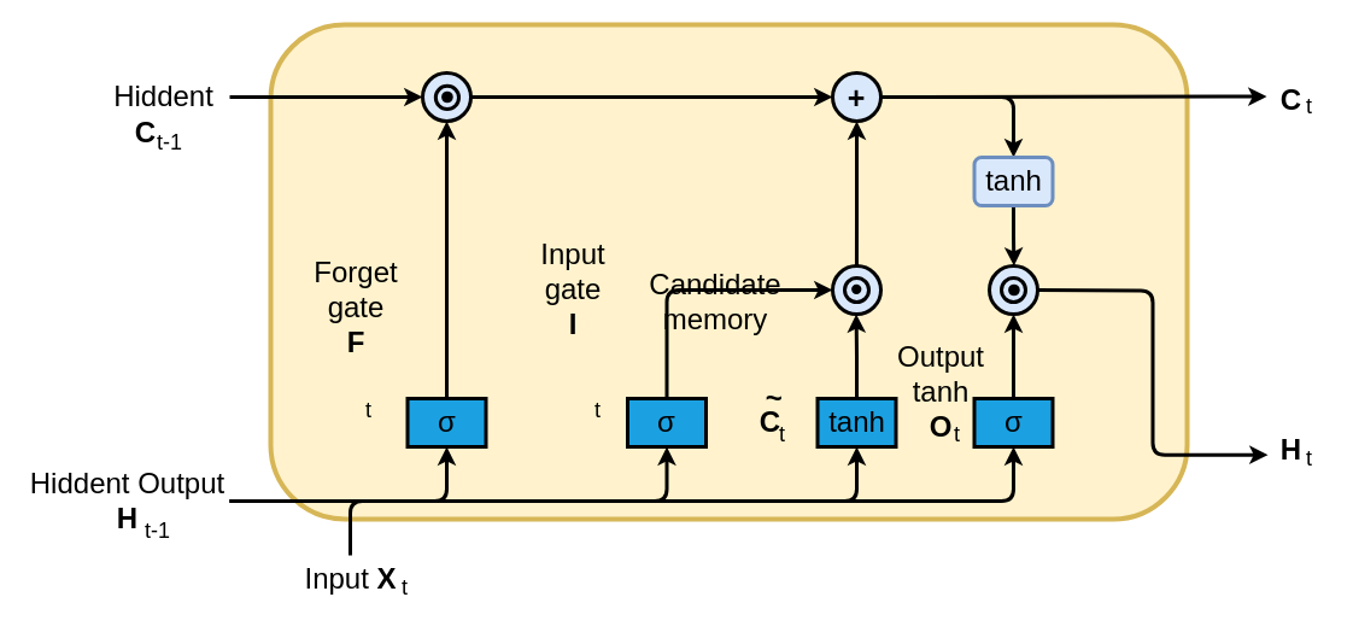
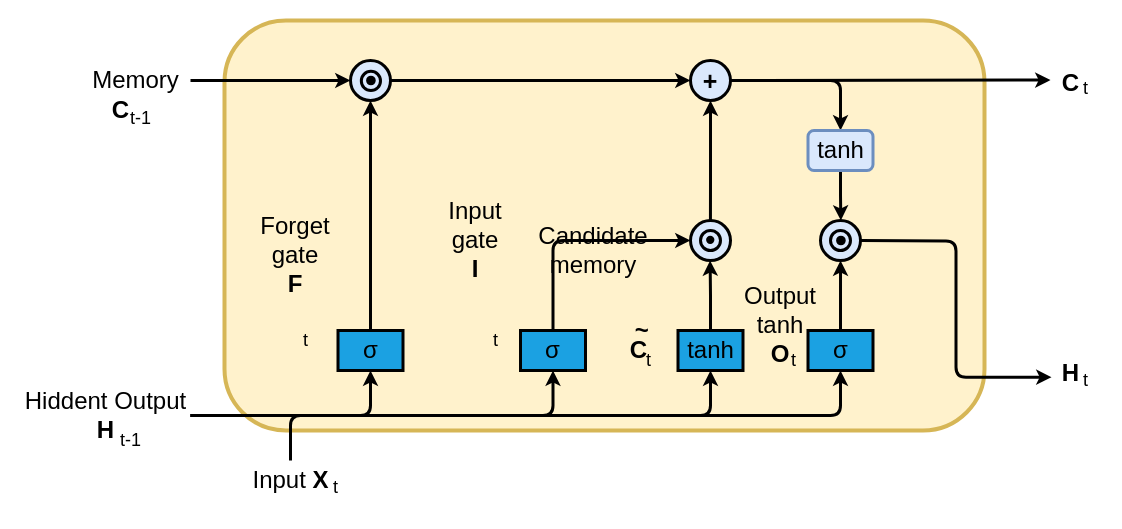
  <mxCell id="0" />
  <mxCell id="1" parent="0" />
  <mxCell id="2" value="" style="rounded=1;whiteSpace=wrap;html=1;movable=1;resizable=1;rotatable=1;deletable=1;editable=1;locked=0;connectable=1;fillColor=#fff2cc;strokeColor=#d6b656;strokeWidth=4;" parent="1" vertex="1"><mxGeometry x="224" y="20" width="760" height="410" as="geometry" /></mxCell>
  <mxCell id="3" value="" style="ellipse;whiteSpace=wrap;html=1;aspect=fixed;strokeWidth=5;" parent="1" vertex="1"><mxGeometry width="10" as="geometry" x="190" y="410" /></mxCell>
  <mxCell id="4" value="" style="group" parent="1" vertex="1" connectable="0"><mxGeometry x="820" y="220" width="40" height="40" as="geometry" /></mxCell>
  <mxCell id="5" value="" style="ellipse;whiteSpace=wrap;html=1;aspect=fixed;fillColor=#dae8fc;strokeColor=#000000;container=0;strokeWidth=3;movable=0;resizable=0;rotatable=0;deletable=0;editable=0;locked=1;connectable=0;" parent="4" vertex="1"><mxGeometry width="40" height="40" as="geometry" /></mxCell>
  <mxCell id="6" value="" style="ellipse;whiteSpace=wrap;html=1;aspect=fixed;strokeWidth=3;fillColor=none;container=0;" parent="4" vertex="1"><mxGeometry x="10" y="10" width="20" height="20" as="geometry" /></mxCell>
  <mxCell id="7" value="" style="ellipse;whiteSpace=wrap;html=1;aspect=fixed;fillColor=#000000;strokeWidth=3;container=0;" parent="4" vertex="1"><mxGeometry x="17.083" y="16.663" width="6.667" height="6.667" as="geometry" /></mxCell>
  <mxCell id="8" style="edgeStyle=orthogonalEdgeStyle;rounded=0;orthogonalLoop=1;jettySize=auto;html=1;exitX=0.5;exitY=1;exitDx=0;exitDy=0;startArrow=classic;startFill=1;endArrow=none;endFill=0;strokeWidth=3;" parent="1" source="11" edge="1"><mxGeometry relative="1" as="geometry"><mxPoint x="709.882" y="260" as="targetPoint" /></mxGeometry></mxCell>
  <mxCell id="9" style="edgeStyle=orthogonalEdgeStyle;rounded=0;orthogonalLoop=1;jettySize=auto;html=1;exitX=1;exitY=0.5;exitDx=0;exitDy=0;strokeWidth=3;" parent="1" source="11" edge="1"><mxGeometry relative="1" as="geometry"><mxPoint x="1050" y="79.538" as="targetPoint" /></mxGeometry></mxCell>
  <mxCell id="10" style="edgeStyle=orthogonalEdgeStyle;rounded=1;orthogonalLoop=1;jettySize=auto;html=1;entryX=0.5;entryY=0;entryDx=0;entryDy=0;strokeWidth=3;elbow=vertical;curved=0;" parent="1" source="11" target="37" edge="1"><mxGeometry relative="1" as="geometry" /></mxCell>
  <mxCell id="11" value="&lt;font style=&quot;font-size: 25px;&quot;&gt;&lt;b&gt;+&lt;/b&gt;&lt;/font&gt;" style="ellipse;whiteSpace=wrap;html=1;aspect=fixed;fillColor=#dae8fc;strokeColor=#000000;strokeWidth=3;" parent="1" vertex="1"><mxGeometry x="690" y="60" width="40" height="40" as="geometry" /></mxCell>
  <mxCell id="12" value="" style="group" parent="1" vertex="1" connectable="0"><mxGeometry x="350" y="60" width="40" height="40" as="geometry" /></mxCell>
  <mxCell id="13" style="edgeStyle=orthogonalEdgeStyle;rounded=0;orthogonalLoop=1;jettySize=auto;html=1;exitX=0;exitY=1;exitDx=0;exitDy=0;" parent="12" source="14" edge="1"><mxGeometry relative="1" as="geometry"><mxPoint x="20" y="40.0" as="targetPoint" /></mxGeometry></mxCell>
  <mxCell id="14" value="" style="ellipse;whiteSpace=wrap;html=1;aspect=fixed;fillColor=#dae8fc;strokeColor=#000000;container=0;strokeWidth=3;" parent="12" vertex="1"><mxGeometry width="40" height="40" as="geometry" /></mxCell>
  <mxCell id="15" value="" style="ellipse;whiteSpace=wrap;html=1;aspect=fixed;strokeWidth=3;fillColor=none;container=0;" parent="12" vertex="1"><mxGeometry x="10.83" y="10.83" width="19.17" height="19.17" as="geometry" /></mxCell>
  <mxCell id="16" value="" style="ellipse;whiteSpace=wrap;html=1;aspect=fixed;fillColor=#000000;strokeWidth=3;container=0;" parent="12" vertex="1"><mxGeometry x="17.083" y="16.663" width="6.667" height="6.667" as="geometry" /></mxCell>
  <mxCell id="17" style="edgeStyle=orthogonalEdgeStyle;rounded=0;orthogonalLoop=1;jettySize=auto;html=1;exitX=1;exitY=0.5;exitDx=0;exitDy=0;entryX=0;entryY=0.5;entryDx=0;entryDy=0;strokeWidth=3;" parent="1" source="14" target="11" edge="1"><mxGeometry relative="1" as="geometry" /></mxCell>
  <mxCell id="18" style="edgeStyle=orthogonalEdgeStyle;rounded=0;orthogonalLoop=1;jettySize=auto;html=1;entryX=0;entryY=0.5;entryDx=0;entryDy=0;strokeWidth=3;" parent="1" source="19" target="14" edge="1"><mxGeometry relative="1" as="geometry" /></mxCell>
- <mxCell id="19" value="&lt;font style=&quot;font-size: 24px;&quot;&gt;Hiddent&lt;/font&gt;" style="text;html=1;align=center;verticalAlign=middle;resizable=0;points=[];autosize=1;strokeColor=none;fillColor=none;strokeWidth=7;" parent="1" vertex="1"><mxGeometry x="80" y="60" width="110" height="40" as="geometry" /></mxCell>
+ <mxCell id="19" value="&lt;font style=&quot;font-size: 24px;&quot;&gt;Memory&lt;/font&gt;" style="text;html=1;align=center;verticalAlign=middle;resizable=0;points=[];autosize=1;strokeColor=none;fillColor=none;strokeWidth=7;" parent="1" vertex="1"><mxGeometry x="80" y="60" width="110" height="40" as="geometry" /></mxCell>
  <mxCell id="20" value="&lt;font style=&quot;font-size: 24px;&quot;&gt;&lt;b&gt;C&lt;/b&gt;&lt;/font&gt;" style="text;html=1;align=center;verticalAlign=middle;resizable=0;points=[];autosize=1;strokeColor=none;fillColor=none;" parent="1" vertex="1"><mxGeometry x="100" y="90" width="40" height="40" as="geometry" /></mxCell>
  <mxCell id="21" value="&lt;font style=&quot;font-size: 18px;&quot;&gt;t-1&lt;/font&gt;" style="text;html=1;align=center;verticalAlign=middle;resizable=0;points=[];autosize=1;strokeColor=none;fillColor=none;" parent="1" vertex="1"><mxGeometry x="120" y="98" width="40" height="40" as="geometry" /></mxCell>
  <mxCell id="22" value="" style="group" parent="1" vertex="1" connectable="0"><mxGeometry x="690" y="220" width="40" height="40" as="geometry" /></mxCell>
  <mxCell id="23" value="" style="ellipse;whiteSpace=wrap;html=1;aspect=fixed;fillColor=#dae8fc;strokeColor=#000000;container=0;strokeWidth=3;movable=0;resizable=0;rotatable=0;deletable=0;editable=0;locked=1;connectable=0;" parent="22" vertex="1"><mxGeometry width="40" height="40" as="geometry" /></mxCell>
  <mxCell id="24" value="" style="ellipse;whiteSpace=wrap;html=1;aspect=fixed;strokeWidth=3;fillColor=none;container=0;" parent="22" vertex="1"><mxGeometry x="10" y="10" width="20" height="20" as="geometry" /></mxCell>
  <mxCell id="25" value="" style="ellipse;whiteSpace=wrap;html=1;aspect=fixed;fillColor=#000000;strokeWidth=3;container=0;" parent="22" vertex="1"><mxGeometry x="17.083" y="16.663" width="5.333" height="5.333" as="geometry" /></mxCell>
  <mxCell id="26" value="&lt;font style=&quot;font-size: 24px;&quot;&gt;&lt;b&gt;C&lt;/b&gt;&lt;/font&gt;" style="text;html=1;align=center;verticalAlign=middle;resizable=0;points=[];autosize=1;strokeColor=none;fillColor=none;" parent="1" vertex="1"><mxGeometry x="1050" y="63" width="40" height="40" as="geometry" /></mxCell>
  <mxCell id="27" value="&lt;font style=&quot;font-size: 18px;&quot;&gt;t&lt;/font&gt;" style="text;html=1;align=center;verticalAlign=middle;resizable=0;points=[];autosize=1;strokeColor=none;fillColor=none;" parent="1" vertex="1"><mxGeometry x="1070" y="68" width="30" height="40" as="geometry" /></mxCell>
  <mxCell id="28" style="edgeStyle=orthogonalEdgeStyle;rounded=0;orthogonalLoop=1;jettySize=auto;html=1;entryX=0.5;entryY=1;entryDx=0;entryDy=0;strokeWidth=3;" parent="1" source="29" target="14" edge="1"><mxGeometry relative="1" as="geometry" /></mxCell>
  <mxCell id="29" value="σ" style="rounded=0;whiteSpace=wrap;html=1;fillColor=#1ba1e2;fontColor=#000000;strokeColor=#000000;strokeWidth=3;fontSize=24;fontStyle=0" parent="1" vertex="1"><mxGeometry x="337.5" y="330" width="65" height="40" as="geometry" /></mxCell>
  <mxCell id="30" style="edgeStyle=orthogonalEdgeStyle;rounded=1;orthogonalLoop=1;jettySize=auto;html=1;exitX=0.5;exitY=0;exitDx=0;exitDy=0;curved=0;strokeWidth=3;" parent="1" source="31" edge="1"><mxGeometry relative="1" as="geometry"><mxPoint x="690" y="240" as="targetPoint" /><Array as="points"><mxPoint x="552" y="240" /></Array></mxGeometry></mxCell>
  <mxCell id="31" value="σ" style="rounded=0;whiteSpace=wrap;html=1;fillColor=#1ba1e2;fontColor=#000000;strokeColor=#000000;strokeWidth=3;fontSize=24;fontStyle=0" parent="1" vertex="1"><mxGeometry x="520" y="330" width="65" height="40" as="geometry" /></mxCell>
  <mxCell id="32" style="edgeStyle=orthogonalEdgeStyle;rounded=0;orthogonalLoop=1;jettySize=auto;html=1;exitX=0.5;exitY=0;exitDx=0;exitDy=0;strokeWidth=3;" parent="1" source="33" edge="1"><mxGeometry relative="1" as="geometry"><mxPoint x="709.609" y="260" as="targetPoint" /></mxGeometry></mxCell>
  <mxCell id="33" value="tanh" style="rounded=0;whiteSpace=wrap;html=1;fillColor=#1ba1e2;fontColor=#000000;strokeColor=#000000;strokeWidth=3;fontSize=24;fontStyle=0" parent="1" vertex="1"><mxGeometry x="677.5" y="330" width="65" height="40" as="geometry" /></mxCell>
  <mxCell id="34" style="edgeStyle=orthogonalEdgeStyle;rounded=0;orthogonalLoop=1;jettySize=auto;html=1;exitX=0.5;exitY=0;exitDx=0;exitDy=0;strokeWidth=3;" parent="1" source="35" edge="1"><mxGeometry relative="1" as="geometry"><mxPoint x="840.043" y="260" as="targetPoint" /></mxGeometry></mxCell>
  <mxCell id="35" value="σ" style="rounded=0;whiteSpace=wrap;html=1;fillColor=#1ba1e2;fontColor=#000000;strokeColor=#000000;strokeWidth=3;fontSize=24;fontStyle=0" parent="1" vertex="1"><mxGeometry x="807.5" y="330" width="65" height="40" as="geometry" /></mxCell>
  <mxCell id="36" style="edgeStyle=orthogonalEdgeStyle;rounded=0;orthogonalLoop=1;jettySize=auto;html=1;exitX=0.5;exitY=1;exitDx=0;exitDy=0;strokeWidth=3;" parent="1" source="37" edge="1"><mxGeometry relative="1" as="geometry"><mxPoint x="840.333" y="220" as="targetPoint" /></mxGeometry></mxCell>
  <mxCell id="37" value="tanh" style="rounded=1;whiteSpace=wrap;html=1;fillColor=#dae8fc;strokeColor=#6c8ebf;strokeWidth=3;fontSize=24;fontStyle=0" parent="1" vertex="1"><mxGeometry x="807.5" y="130" width="65" height="40" as="geometry" /></mxCell>
  <mxCell id="38" value="&lt;font style=&quot;font-size: 24px;&quot;&gt;&lt;b&gt;H&lt;/b&gt;&lt;/font&gt;" style="text;html=1;align=center;verticalAlign=middle;resizable=0;points=[];autosize=1;strokeColor=none;fillColor=none;" parent="1" vertex="1"><mxGeometry x="1050" y="353" width="40" height="40" as="geometry" /></mxCell>
  <mxCell id="39" style="edgeStyle=orthogonalEdgeStyle;rounded=1;orthogonalLoop=1;jettySize=auto;html=1;entryX=0.025;entryY=0.592;entryDx=0;entryDy=0;entryPerimeter=0;strokeWidth=3;curved=0;" parent="1" target="38" edge="1"><mxGeometry relative="1" as="geometry"><mxPoint x="1050" y="370" as="targetPoint" /><mxPoint x="860" y="240" as="sourcePoint" /></mxGeometry></mxCell>
  <mxCell id="40" value="&lt;font style=&quot;font-size: 18px;&quot;&gt;t&lt;/font&gt;" style="text;html=1;align=center;verticalAlign=middle;resizable=0;points=[];autosize=1;strokeColor=none;fillColor=none;" parent="1" vertex="1"><mxGeometry x="1070" y="360" width="30" height="40" as="geometry" /></mxCell>
  <mxCell id="41" style="edgeStyle=orthogonalEdgeStyle;rounded=1;orthogonalLoop=1;jettySize=auto;html=1;entryX=0.5;entryY=1;entryDx=0;entryDy=0;strokeWidth=3;curved=0;" parent="1" source="43" target="29" edge="1"><mxGeometry relative="1" as="geometry" /></mxCell>
  <mxCell id="42" value="" style="group" parent="1" vertex="1" connectable="0"><mxGeometry x="240" y="460" width="110" height="47" as="geometry" /></mxCell>
  <mxCell id="43" value="&lt;font style=&quot;font-size: 24px;&quot;&gt;Input &lt;b&gt;X&lt;/b&gt;&lt;/font&gt;" style="text;html=1;align=center;verticalAlign=middle;resizable=0;points=[];autosize=1;strokeColor=none;fillColor=none;" parent="42" vertex="1"><mxGeometry width="100" height="40" as="geometry" /></mxCell>
  <mxCell id="44" value="&lt;font style=&quot;font-size: 18px;&quot;&gt;t&lt;/font&gt;" style="text;html=1;align=center;verticalAlign=middle;resizable=0;points=[];autosize=1;strokeColor=none;fillColor=none;" parent="42" vertex="1"><mxGeometry x="80" y="7" width="30" height="40" as="geometry" /></mxCell>
  <mxCell id="45" style="edgeStyle=orthogonalEdgeStyle;rounded=1;orthogonalLoop=1;jettySize=auto;html=1;entryX=0.5;entryY=1;entryDx=0;entryDy=0;strokeWidth=3;curved=0;" parent="1" source="48" target="35" edge="1"><mxGeometry relative="1" as="geometry"><mxPoint x="720" as="targetPoint" y="410" /></mxGeometry></mxCell>
  <mxCell id="46" style="edgeStyle=orthogonalEdgeStyle;rounded=1;orthogonalLoop=1;jettySize=auto;html=1;entryX=0.5;entryY=1;entryDx=0;entryDy=0;strokeWidth=3;curved=0;" parent="1" source="48" target="31" edge="1"><mxGeometry relative="1" as="geometry" /></mxCell>
  <mxCell id="47" style="edgeStyle=orthogonalEdgeStyle;rounded=1;orthogonalLoop=1;jettySize=auto;html=1;entryX=0.5;entryY=1;entryDx=0;entryDy=0;strokeWidth=3;curved=0;" parent="1" source="48" target="33" edge="1"><mxGeometry relative="1" as="geometry" /></mxCell>
  <mxCell id="48" value="&lt;font style=&quot;font-size: 24px;&quot;&gt;Hiddent Output&lt;br&gt;&lt;b style=&quot;&quot;&gt;H&lt;/b&gt;&lt;br&gt;&lt;/font&gt;" style="text;html=1;align=center;verticalAlign=middle;resizable=0;points=[];autosize=1;strokeColor=none;fillColor=none;" parent="1" vertex="1"><mxGeometry x="20" y="380" width="170" height="70" as="geometry" /></mxCell>
  <mxCell id="49" value="&lt;font style=&quot;font-size: 18px;&quot;&gt;t-1&lt;/font&gt;" style="text;html=1;align=center;verticalAlign=middle;resizable=0;points=[];autosize=1;strokeColor=none;fillColor=none;" parent="1" vertex="1"><mxGeometry x="110" y="420" width="40" height="40" as="geometry" /></mxCell>
  <mxCell id="50" value="&lt;font style=&quot;font-size: 24px;&quot;&gt;Forget&lt;br&gt;gate&lt;br&gt;&lt;b&gt;F&lt;/b&gt;&lt;br&gt;&lt;/font&gt;" style="text;html=1;strokeColor=none;fillColor=none;align=center;verticalAlign=middle;whiteSpace=wrap;rounded=0;" parent="1" vertex="1"><mxGeometry x="265" y="240" width="60" height="30" as="geometry" /></mxCell>
  <mxCell id="51" value="&lt;font style=&quot;font-size: 24px;&quot;&gt;Input&lt;br&gt;gate&lt;br&gt;&lt;b&gt;I&lt;/b&gt;&lt;br&gt;&lt;/font&gt;" style="text;html=1;strokeColor=none;fillColor=none;align=center;verticalAlign=middle;whiteSpace=wrap;rounded=0;" parent="1" vertex="1"><mxGeometry x="445" y="225" width="60" height="30" as="geometry" /></mxCell>
  <mxCell id="52" value="&lt;font style=&quot;font-size: 24px;&quot;&gt;Candidate&lt;br&gt;memory&lt;br&gt;&lt;/font&gt;" style="text;html=1;strokeColor=none;fillColor=none;align=center;verticalAlign=middle;whiteSpace=wrap;rounded=0;" parent="1" vertex="1"><mxGeometry x="562.5" y="235" width="60" height="30" as="geometry" /></mxCell>
  <mxCell id="53" value="&lt;font style=&quot;font-size: 24px;&quot;&gt;Output&lt;br&gt;tanh&lt;br&gt;&lt;b&gt;O&lt;/b&gt;&lt;br&gt;&lt;/font&gt;" style="text;html=1;strokeColor=none;fillColor=none;align=center;verticalAlign=middle;whiteSpace=wrap;rounded=0;" parent="1" vertex="1"><mxGeometry x="750" y="310" width="60" height="30" as="geometry" /></mxCell>
  <mxCell id="54" value="&lt;font style=&quot;font-size: 24px;&quot;&gt;&amp;nbsp;&lt;font style=&quot;font-size: 24px;&quot;&gt;&lt;b style=&quot;&quot;&gt;~&lt;/b&gt;&lt;/font&gt;&lt;/font&gt;" style="text;html=1;align=center;verticalAlign=middle;resizable=0;points=[];autosize=1;strokeColor=none;fillColor=none;" parent="1" vertex="1"><mxGeometry x="617.5" y="310" width="40" height="40" as="geometry" /></mxCell>
  <mxCell id="55" value="&lt;font style=&quot;font-size: 24px;&quot;&gt;&lt;b&gt;C&lt;/b&gt;&lt;/font&gt;" style="text;html=1;align=center;verticalAlign=middle;resizable=0;points=[];autosize=1;strokeColor=none;fillColor=none;" parent="1" vertex="1"><mxGeometry x="617.5" y="330" width="40" height="40" as="geometry" /></mxCell>
  <mxCell id="56" value="&lt;font style=&quot;font-size: 18px;&quot;&gt;t&lt;br&gt;&lt;/font&gt;" style="text;html=1;align=center;verticalAlign=middle;resizable=0;points=[];autosize=1;strokeColor=none;fillColor=none;" parent="1" vertex="1"><mxGeometry x="290" y="320" width="30" height="40" as="geometry" /></mxCell>
  <mxCell id="57" value="&lt;font style=&quot;font-size: 18px;&quot;&gt;t&lt;br&gt;&lt;/font&gt;" style="text;html=1;align=center;verticalAlign=middle;resizable=0;points=[];autosize=1;strokeColor=none;fillColor=none;" parent="1" vertex="1"><mxGeometry x="480" y="320" width="30" height="40" as="geometry" /></mxCell>
  <mxCell id="58" value="&lt;font style=&quot;font-size: 18px;&quot;&gt;t&lt;br&gt;&lt;/font&gt;" style="text;html=1;align=center;verticalAlign=middle;resizable=0;points=[];autosize=1;strokeColor=none;fillColor=none;" parent="1" vertex="1"><mxGeometry x="632.5" y="340" width="30" height="40" as="geometry" /></mxCell>
  <mxCell id="59" value="&lt;font style=&quot;font-size: 18px;&quot;&gt;t&lt;br&gt;&lt;/font&gt;" style="text;html=1;align=center;verticalAlign=middle;resizable=0;points=[];autosize=1;strokeColor=none;fillColor=none;" parent="1" vertex="1"><mxGeometry x="777.5" y="340" width="30" height="40" as="geometry" /></mxCell>
